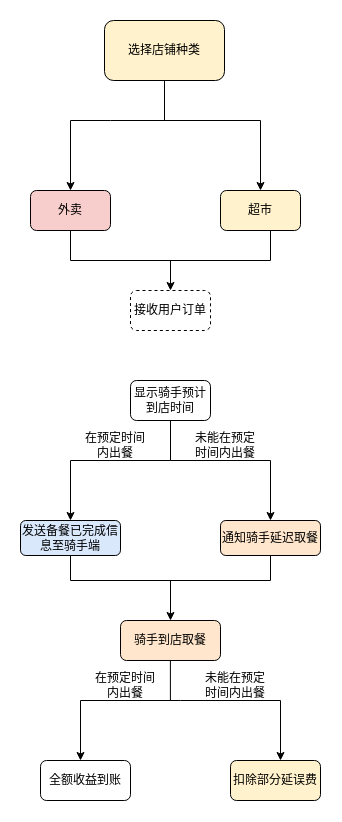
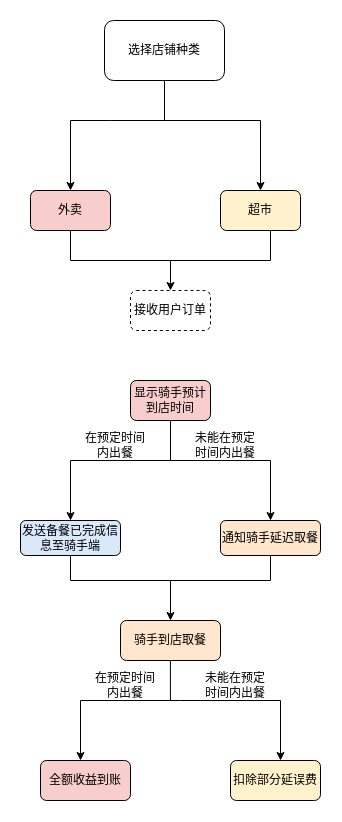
  <mxCell id="0" />
  <mxCell id="1" parent="0" />
- <mxCell id="2" value="选择店铺种类" style="rounded=1;whiteSpace=wrap;html=1;fillColor=#fff2cc;" vertex="1" parent="1"><mxGeometry x="104" y="20" width="120" height="60" as="geometry" /></mxCell>
+ <mxCell id="2" value="选择店铺种类" style="rounded=1;whiteSpace=wrap;html=1;" vertex="1" parent="1"><mxGeometry x="104" y="20" width="120" height="60" as="geometry" /></mxCell>
  <mxCell id="3" value="接收用户订单" style="whiteSpace=wrap;html=1;rounded=1;dashed=1;" vertex="1" parent="1"><mxGeometry x="130" y="290" width="80" height="40" as="geometry" /></mxCell>
  <mxCell id="4" value="" style="endArrow=none;html=1;rounded=0;" edge="1" parent="1"><mxGeometry width="50" height="50" relative="1" as="geometry"><mxPoint x="164" y="120.186" as="sourcePoint" /><mxPoint x="164" y="80" as="targetPoint" /></mxGeometry></mxCell>
  <mxCell id="5" value="" style="endArrow=none;html=1;rounded=0;" edge="1" parent="1"><mxGeometry width="50" height="50" relative="1" as="geometry"><mxPoint x="164" y="120" as="sourcePoint" /><mxPoint x="260" y="120" as="targetPoint" /></mxGeometry></mxCell>
  <mxCell id="6" value="" style="endArrow=none;html=1;rounded=0;" edge="1" parent="1"><mxGeometry width="50" height="50" relative="1" as="geometry"><mxPoint x="70" y="120" as="sourcePoint" /><mxPoint x="170" y="120" as="targetPoint" /><Array as="points"><mxPoint x="110" y="120" /></Array></mxGeometry></mxCell>
  <mxCell id="7" value="" style="endArrow=classic;html=1;rounded=0;" edge="1" parent="1"><mxGeometry width="50" height="50" relative="1" as="geometry"><mxPoint x="70" y="120" as="sourcePoint" /><mxPoint x="70" y="190" as="targetPoint" /></mxGeometry></mxCell>
  <mxCell id="8" value="" style="endArrow=classic;html=1;rounded=0;" edge="1" parent="1"><mxGeometry width="50" height="50" relative="1" as="geometry"><mxPoint x="260" y="120" as="sourcePoint" /><mxPoint x="260" y="190" as="targetPoint" /></mxGeometry></mxCell>
  <mxCell id="9" value="外卖" style="rounded=1;whiteSpace=wrap;html=1;fillColor=#f8cecc;" vertex="1" parent="1"><mxGeometry x="30" y="190" width="80" height="40" as="geometry" /></mxCell>
  <mxCell id="10" value="超市" style="rounded=1;whiteSpace=wrap;html=1;fillColor=#fff2cc;" vertex="1" parent="1"><mxGeometry x="220" y="190" width="80" height="40" as="geometry" /></mxCell>
- <mxCell id="11" value="显示骑手预计到店时间" style="whiteSpace=wrap;html=1;rounded=1;" vertex="1" parent="1"><mxGeometry x="130" y="380" width="80" height="40" as="geometry" /></mxCell>
+ <mxCell id="11" value="显示骑手预计到店时间" style="whiteSpace=wrap;html=1;rounded=1;fillColor=#f8cecc;" vertex="1" parent="1"><mxGeometry x="130" y="380" width="80" height="40" as="geometry" /></mxCell>
  <mxCell id="12" value="" style="endArrow=none;html=1;rounded=0;" edge="1" parent="1"><mxGeometry width="50" height="50" relative="1" as="geometry"><mxPoint x="70" y="260" as="sourcePoint" /><mxPoint x="270" y="260" as="targetPoint" /></mxGeometry></mxCell>
  <mxCell id="13" value="" style="endArrow=none;html=1;rounded=0;" edge="1" parent="1"><mxGeometry width="50" height="50" relative="1" as="geometry"><mxPoint x="270" y="260" as="sourcePoint" /><mxPoint x="270" y="230" as="targetPoint" /></mxGeometry></mxCell>
  <mxCell id="14" value="" style="endArrow=none;html=1;rounded=0;" edge="1" parent="1"><mxGeometry width="50" height="50" relative="1" as="geometry"><mxPoint x="70" y="260" as="sourcePoint" /><mxPoint x="70" y="230" as="targetPoint" /></mxGeometry></mxCell>
  <mxCell id="15" value="" style="endArrow=classic;html=1;rounded=0;entryX=0.5;entryY=0;entryDx=0;entryDy=0;" edge="1" parent="1" target="3"><mxGeometry width="50" height="50" relative="1" as="geometry"><mxPoint x="170" y="260" as="sourcePoint" /><mxPoint x="220" y="210" as="targetPoint" /></mxGeometry></mxCell>
  <mxCell id="16" value="" style="endArrow=none;html=1;rounded=0;" edge="1" parent="1"><mxGeometry width="50" height="50" relative="1" as="geometry"><mxPoint x="170" y="460" as="sourcePoint" /><mxPoint x="170" y="420" as="targetPoint" /></mxGeometry></mxCell>
  <mxCell id="17" value="" style="endArrow=none;html=1;rounded=0;" edge="1" parent="1"><mxGeometry width="50" height="50" relative="1" as="geometry"><mxPoint x="70" y="460" as="sourcePoint" /><mxPoint x="170" y="460" as="targetPoint" /></mxGeometry></mxCell>
  <mxCell id="18" value="" style="endArrow=none;html=1;rounded=0;" edge="1" parent="1"><mxGeometry width="50" height="50" relative="1" as="geometry"><mxPoint x="170" y="460" as="sourcePoint" /><mxPoint x="270" y="460" as="targetPoint" /></mxGeometry></mxCell>
  <mxCell id="19" value="" style="endArrow=classic;html=1;rounded=0;" edge="1" parent="1" target="20"><mxGeometry width="50" height="50" relative="1" as="geometry"><mxPoint x="70" y="460" as="sourcePoint" /><mxPoint x="70" y="500" as="targetPoint" /></mxGeometry></mxCell>
  <mxCell id="20" value="发送备餐已完成信息至骑手端" style="rounded=1;whiteSpace=wrap;html=1;fillColor=#dae8fc;" vertex="1" parent="1"><mxGeometry x="20" y="520" width="100" height="35" as="geometry" /></mxCell>
  <mxCell id="21" value="在预定时间内出餐" style="text;strokeColor=none;align=center;fillColor=none;html=1;verticalAlign=middle;whiteSpace=wrap;rounded=0;" vertex="1" parent="1"><mxGeometry x="80" y="430" width="70" height="30" as="geometry" /></mxCell>
  <mxCell id="22" value="未能在预定时间内出餐" style="text;strokeColor=none;align=center;fillColor=none;html=1;verticalAlign=middle;whiteSpace=wrap;rounded=0;" vertex="1" parent="1"><mxGeometry x="190" y="430" width="70" height="30" as="geometry" /></mxCell>
  <mxCell id="23" value="" style="endArrow=classic;html=1;rounded=0;" edge="1" parent="1"><mxGeometry width="50" height="50" relative="1" as="geometry"><mxPoint x="270" y="460" as="sourcePoint" /><mxPoint x="270" y="520" as="targetPoint" /></mxGeometry></mxCell>
  <mxCell id="24" value="通知骑手延迟取餐" style="rounded=1;whiteSpace=wrap;html=1;fillColor=#ffe6cc;" vertex="1" parent="1"><mxGeometry x="220" y="520" width="100" height="35" as="geometry" /></mxCell>
  <mxCell id="25" value="骑手到店取餐" style="rounded=1;whiteSpace=wrap;html=1;fillColor=#ffe6cc;" vertex="1" parent="1"><mxGeometry x="120" y="620" width="100" height="40" as="geometry" /></mxCell>
- <mxCell id="26" value="全额收益到账" style="rounded=1;whiteSpace=wrap;html=1;" vertex="1" parent="1"><mxGeometry x="40" y="760" width="90" height="40" as="geometry" /></mxCell>
+ <mxCell id="26" value="全额收益到账" style="rounded=1;whiteSpace=wrap;html=1;fillColor=#f8cecc;" vertex="1" parent="1"><mxGeometry x="40" y="760" width="90" height="40" as="geometry" /></mxCell>
  <mxCell id="27" value="" style="endArrow=none;html=1;rounded=0;" edge="1" parent="1"><mxGeometry width="50" height="50" relative="1" as="geometry"><mxPoint x="169.9" y="700" as="sourcePoint" /><mxPoint x="169.9" y="660" as="targetPoint" /></mxGeometry></mxCell>
  <mxCell id="28" value="" style="endArrow=none;html=1;rounded=0;" edge="1" parent="1"><mxGeometry width="50" height="50" relative="1" as="geometry"><mxPoint x="80" y="700" as="sourcePoint" /><mxPoint x="180" y="700" as="targetPoint" /></mxGeometry></mxCell>
  <mxCell id="29" value="" style="endArrow=none;html=1;rounded=0;" edge="1" parent="1"><mxGeometry width="50" height="50" relative="1" as="geometry"><mxPoint x="180" y="700" as="sourcePoint" /><mxPoint x="280" y="700" as="targetPoint" /></mxGeometry></mxCell>
  <mxCell id="30" value="" style="endArrow=classic;html=1;rounded=0;" edge="1" parent="1"><mxGeometry width="50" height="50" relative="1" as="geometry"><mxPoint x="80" y="700" as="sourcePoint" /><mxPoint x="80" y="760" as="targetPoint" /></mxGeometry></mxCell>
  <mxCell id="31" value="在预定时间内出餐" style="text;strokeColor=none;align=center;fillColor=none;html=1;verticalAlign=middle;whiteSpace=wrap;rounded=0;" vertex="1" parent="1"><mxGeometry x="90" y="670" width="70" height="30" as="geometry" /></mxCell>
  <mxCell id="32" value="未能在预定时间内出餐" style="text;strokeColor=none;align=center;fillColor=none;html=1;verticalAlign=middle;whiteSpace=wrap;rounded=0;" vertex="1" parent="1"><mxGeometry x="200" y="670" width="70" height="30" as="geometry" /></mxCell>
  <mxCell id="33" value="" style="endArrow=classic;html=1;rounded=0;" edge="1" parent="1"><mxGeometry width="50" height="50" relative="1" as="geometry"><mxPoint x="280" y="700" as="sourcePoint" /><mxPoint x="280" y="760" as="targetPoint" /></mxGeometry></mxCell>
  <mxCell id="34" value="" style="endArrow=none;html=1;rounded=0;" edge="1" parent="1"><mxGeometry width="50" height="50" relative="1" as="geometry"><mxPoint x="70" y="580" as="sourcePoint" /><mxPoint x="70" y="555" as="targetPoint" /></mxGeometry></mxCell>
  <mxCell id="35" value="" style="endArrow=none;html=1;rounded=0;" edge="1" parent="1"><mxGeometry width="50" height="50" relative="1" as="geometry"><mxPoint x="270" y="580" as="sourcePoint" /><mxPoint x="270" y="555" as="targetPoint" /></mxGeometry></mxCell>
  <mxCell id="36" value="" style="endArrow=none;html=1;rounded=0;" edge="1" parent="1"><mxGeometry width="50" height="50" relative="1" as="geometry"><mxPoint x="70" y="580" as="sourcePoint" /><mxPoint x="270" y="580" as="targetPoint" /></mxGeometry></mxCell>
  <mxCell id="37" value="" style="endArrow=classic;html=1;rounded=0;" edge="1" parent="1" target="25"><mxGeometry width="50" height="50" relative="1" as="geometry"><mxPoint x="170" y="580" as="sourcePoint" /><mxPoint x="220" y="530" as="targetPoint" /></mxGeometry></mxCell>
  <mxCell id="38" value="扣除部分延误费" style="rounded=1;whiteSpace=wrap;html=1;fillColor=#fff2cc;" vertex="1" parent="1"><mxGeometry x="230" y="760" width="90" height="40" as="geometry" /></mxCell>
